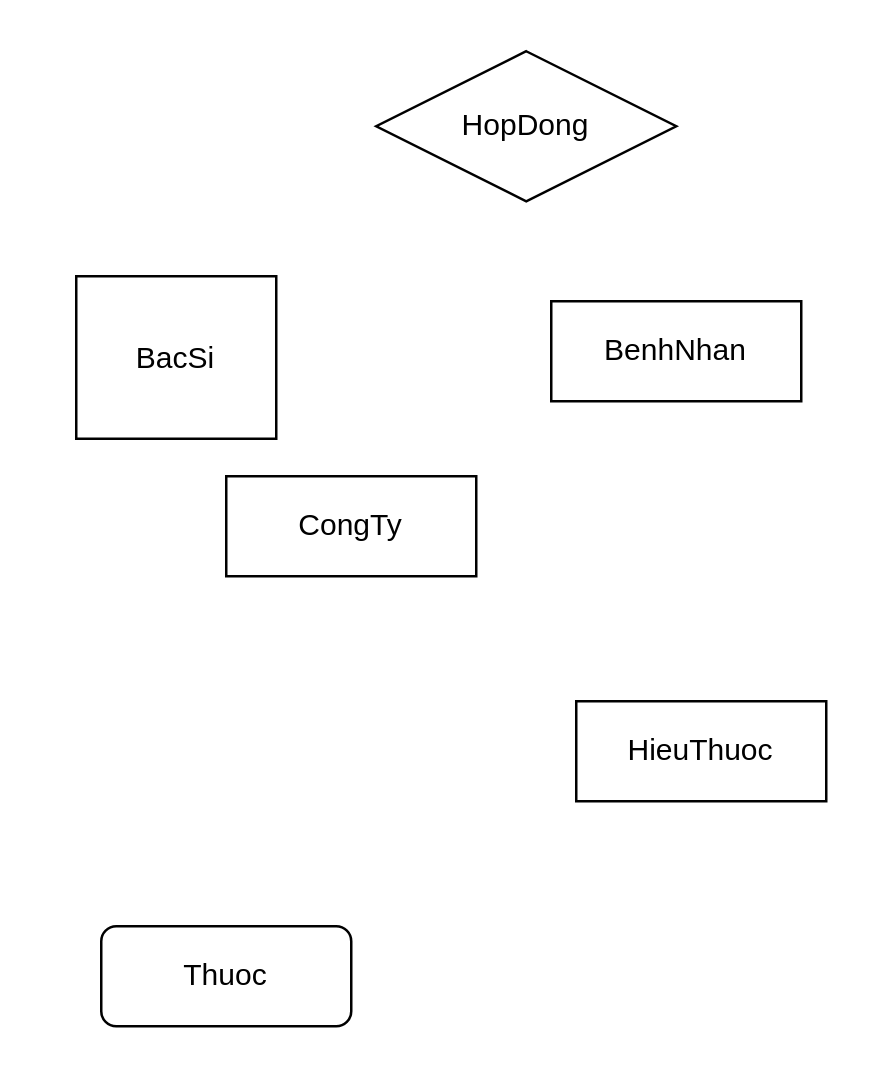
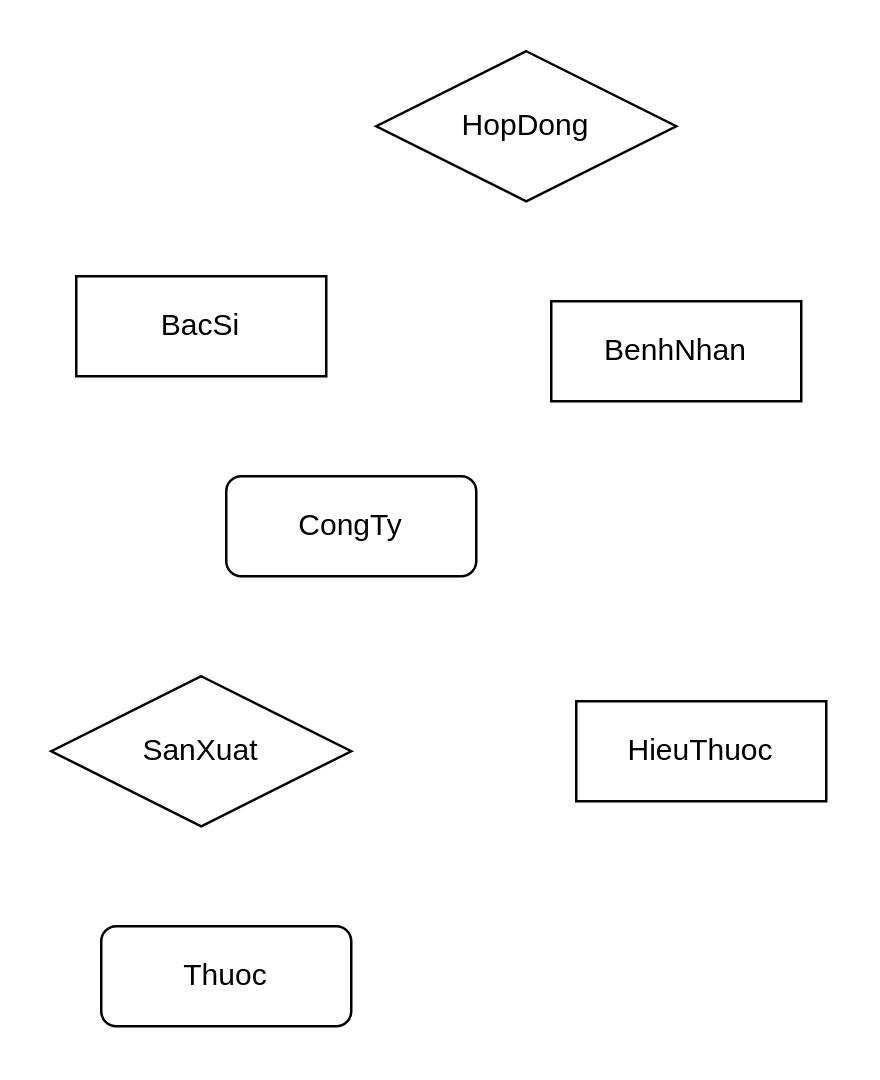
  <mxCell id="0" />
  <mxCell id="1" parent="0" />
- <mxCell id="2" value="CongTy" style="whiteSpace=wrap;html=1;align=center;" vertex="1" parent="1"><mxGeometry x="90" y="190" width="100" height="40" as="geometry" /></mxCell>
+ <mxCell id="2" value="CongTy" style="whiteSpace=wrap;html=1;align=center;rounded=1;" vertex="1" parent="1"><mxGeometry x="90" y="190" width="100" height="40" as="geometry" /></mxCell>
  <mxCell id="3" value="Thuoc" style="whiteSpace=wrap;html=1;align=center;rounded=1;" vertex="1" parent="1"><mxGeometry x="40" y="370" width="100" height="40" as="geometry" /></mxCell>
  <mxCell id="4" value="HieuThuoc" style="whiteSpace=wrap;html=1;align=center;" vertex="1" parent="1"><mxGeometry x="230" y="280" width="100" height="40" as="geometry" /></mxCell>
- <mxCell id="5" value="BacSi" style="whiteSpace=wrap;html=1;align=center;" vertex="1" parent="1"><mxGeometry x="30" y="110" width="80" height="65" as="geometry" /></mxCell>
+ <mxCell id="5" value="BacSi" style="whiteSpace=wrap;html=1;align=center;" vertex="1" parent="1"><mxGeometry x="30" y="110" width="100" height="40" as="geometry" /></mxCell>
  <mxCell id="6" value="BenhNhan" style="whiteSpace=wrap;html=1;align=center;" vertex="1" parent="1"><mxGeometry x="220" y="120" width="100" height="40" as="geometry" /></mxCell>
  <mxCell id="7" value="HopDong" style="shape=rhombus;perimeter=rhombusPerimeter;whiteSpace=wrap;html=1;align=center;" vertex="1" parent="1"><mxGeometry x="150" y="20" width="120" height="60" as="geometry" /></mxCell>
+ <mxCell id="8" value="SanXuat" style="shape=rhombus;perimeter=rhombusPerimeter;whiteSpace=wrap;html=1;align=center;" vertex="1" parent="1"><mxGeometry x="20" y="270" width="120" height="60" as="geometry" /></mxCell>
